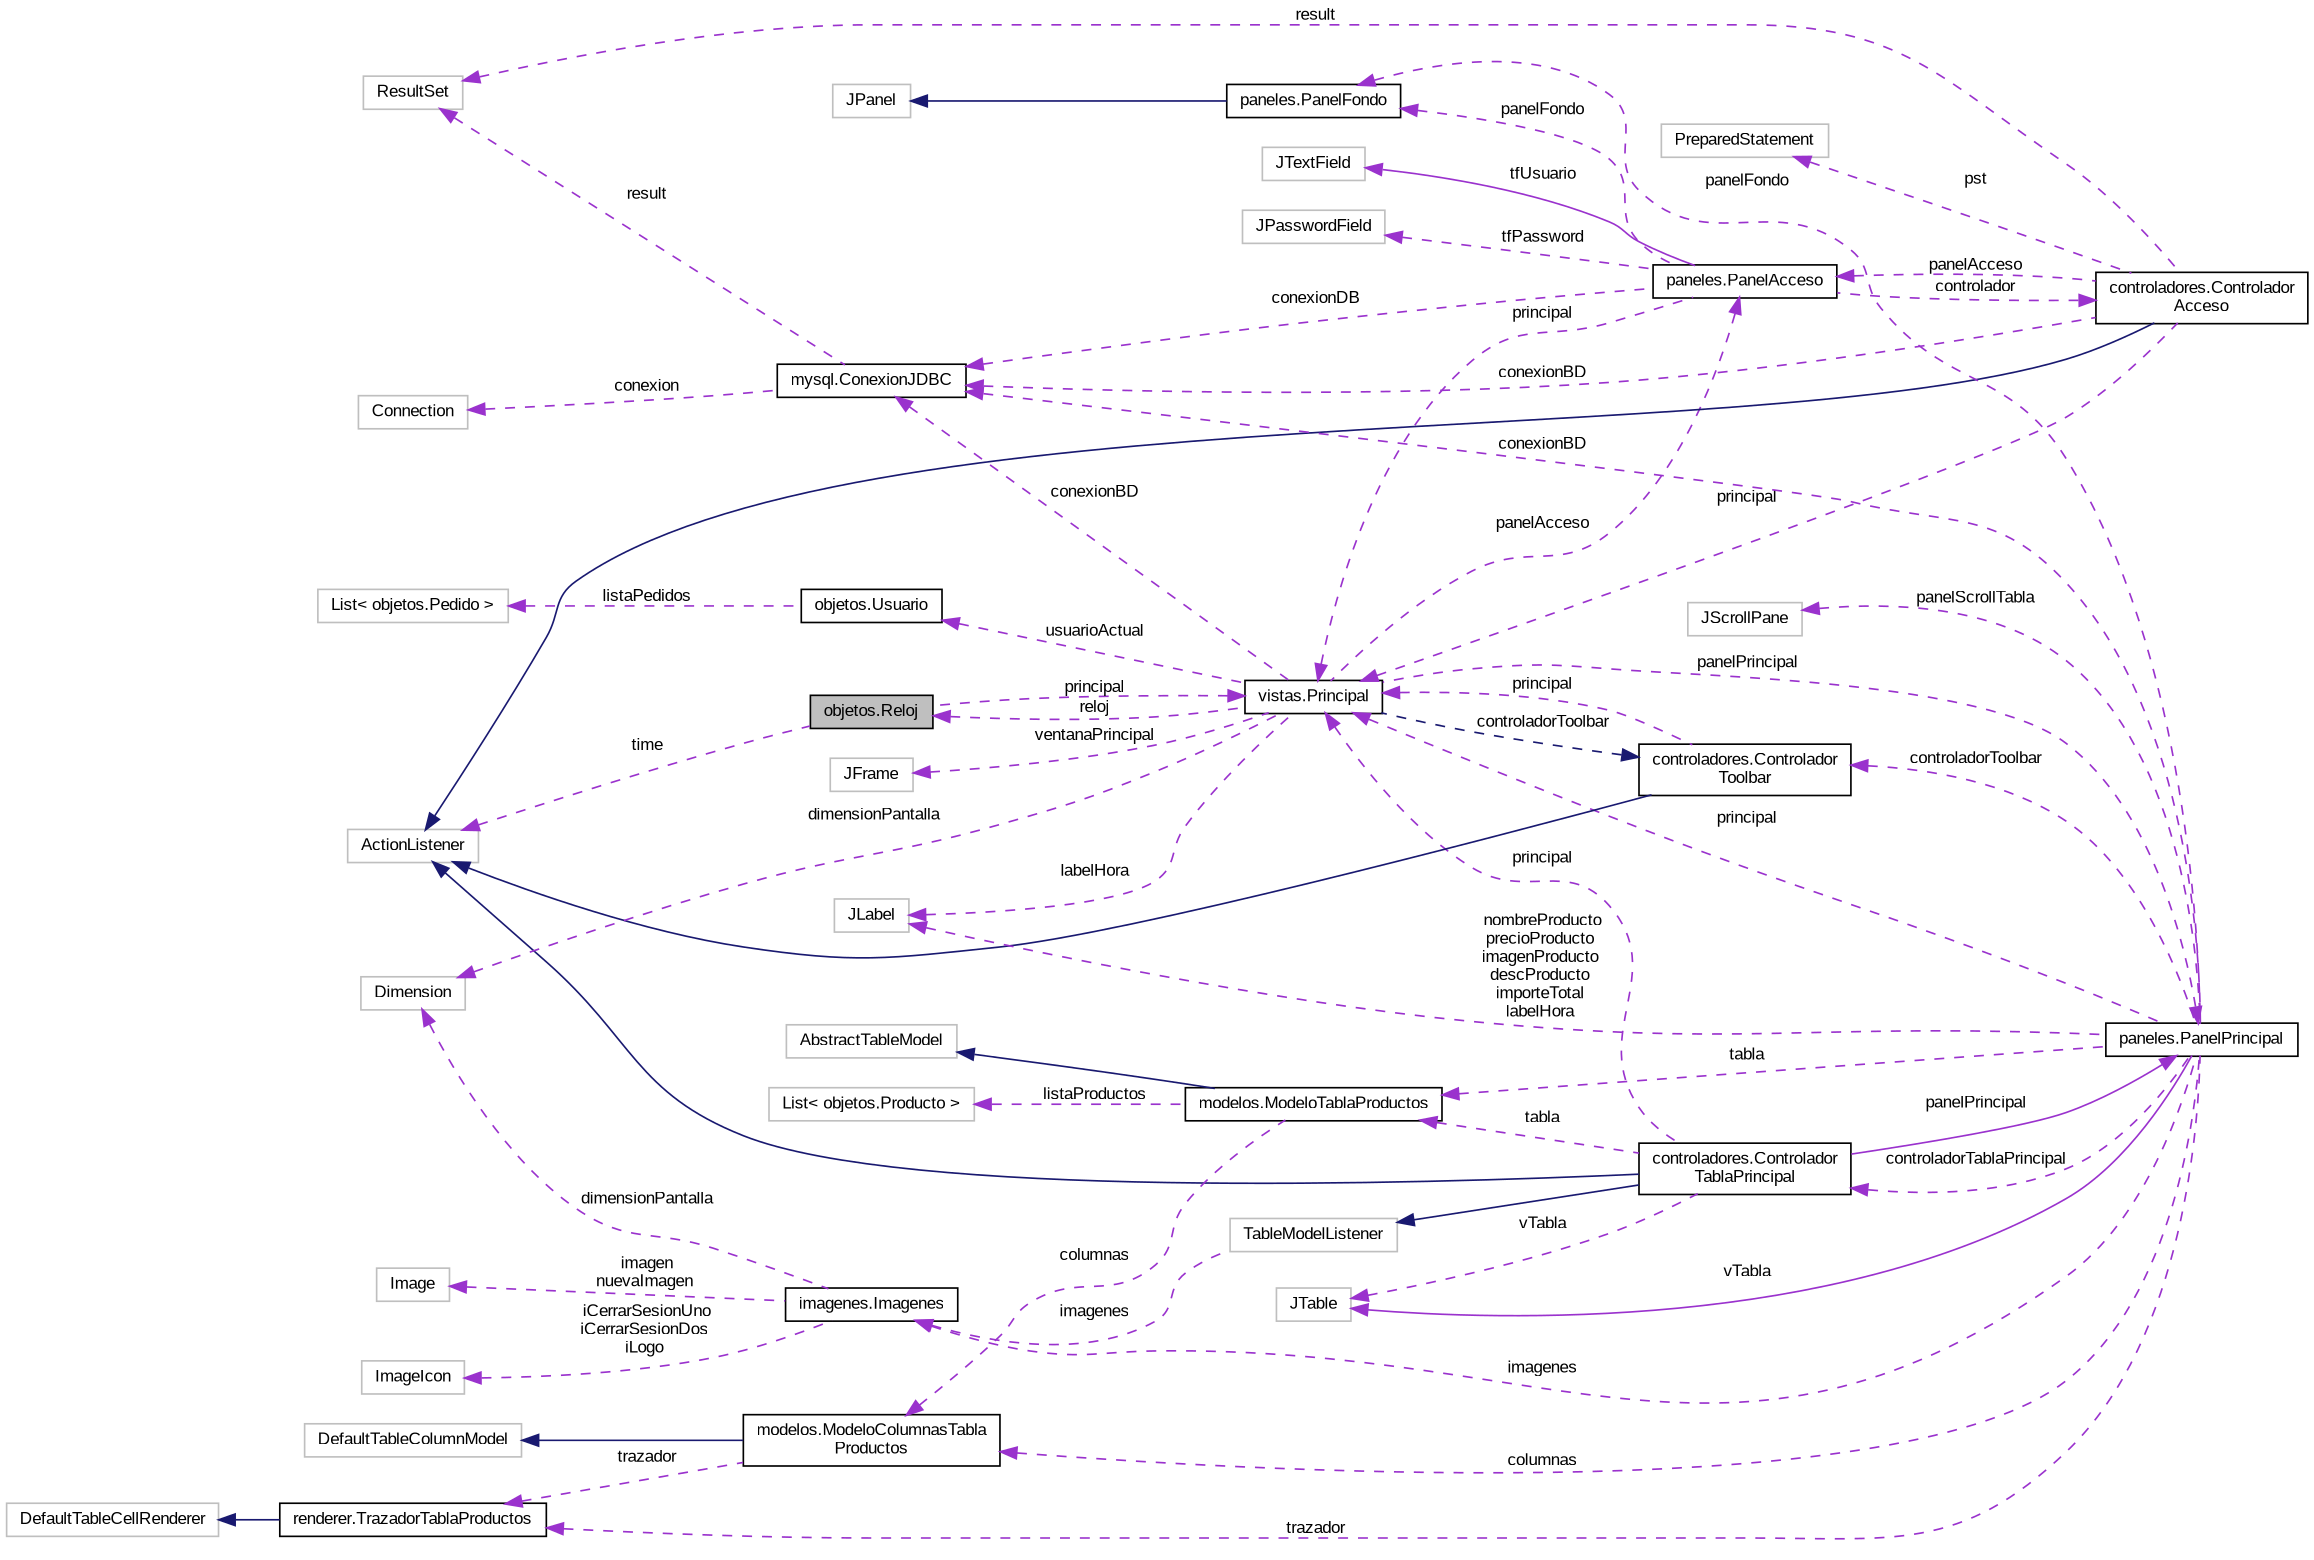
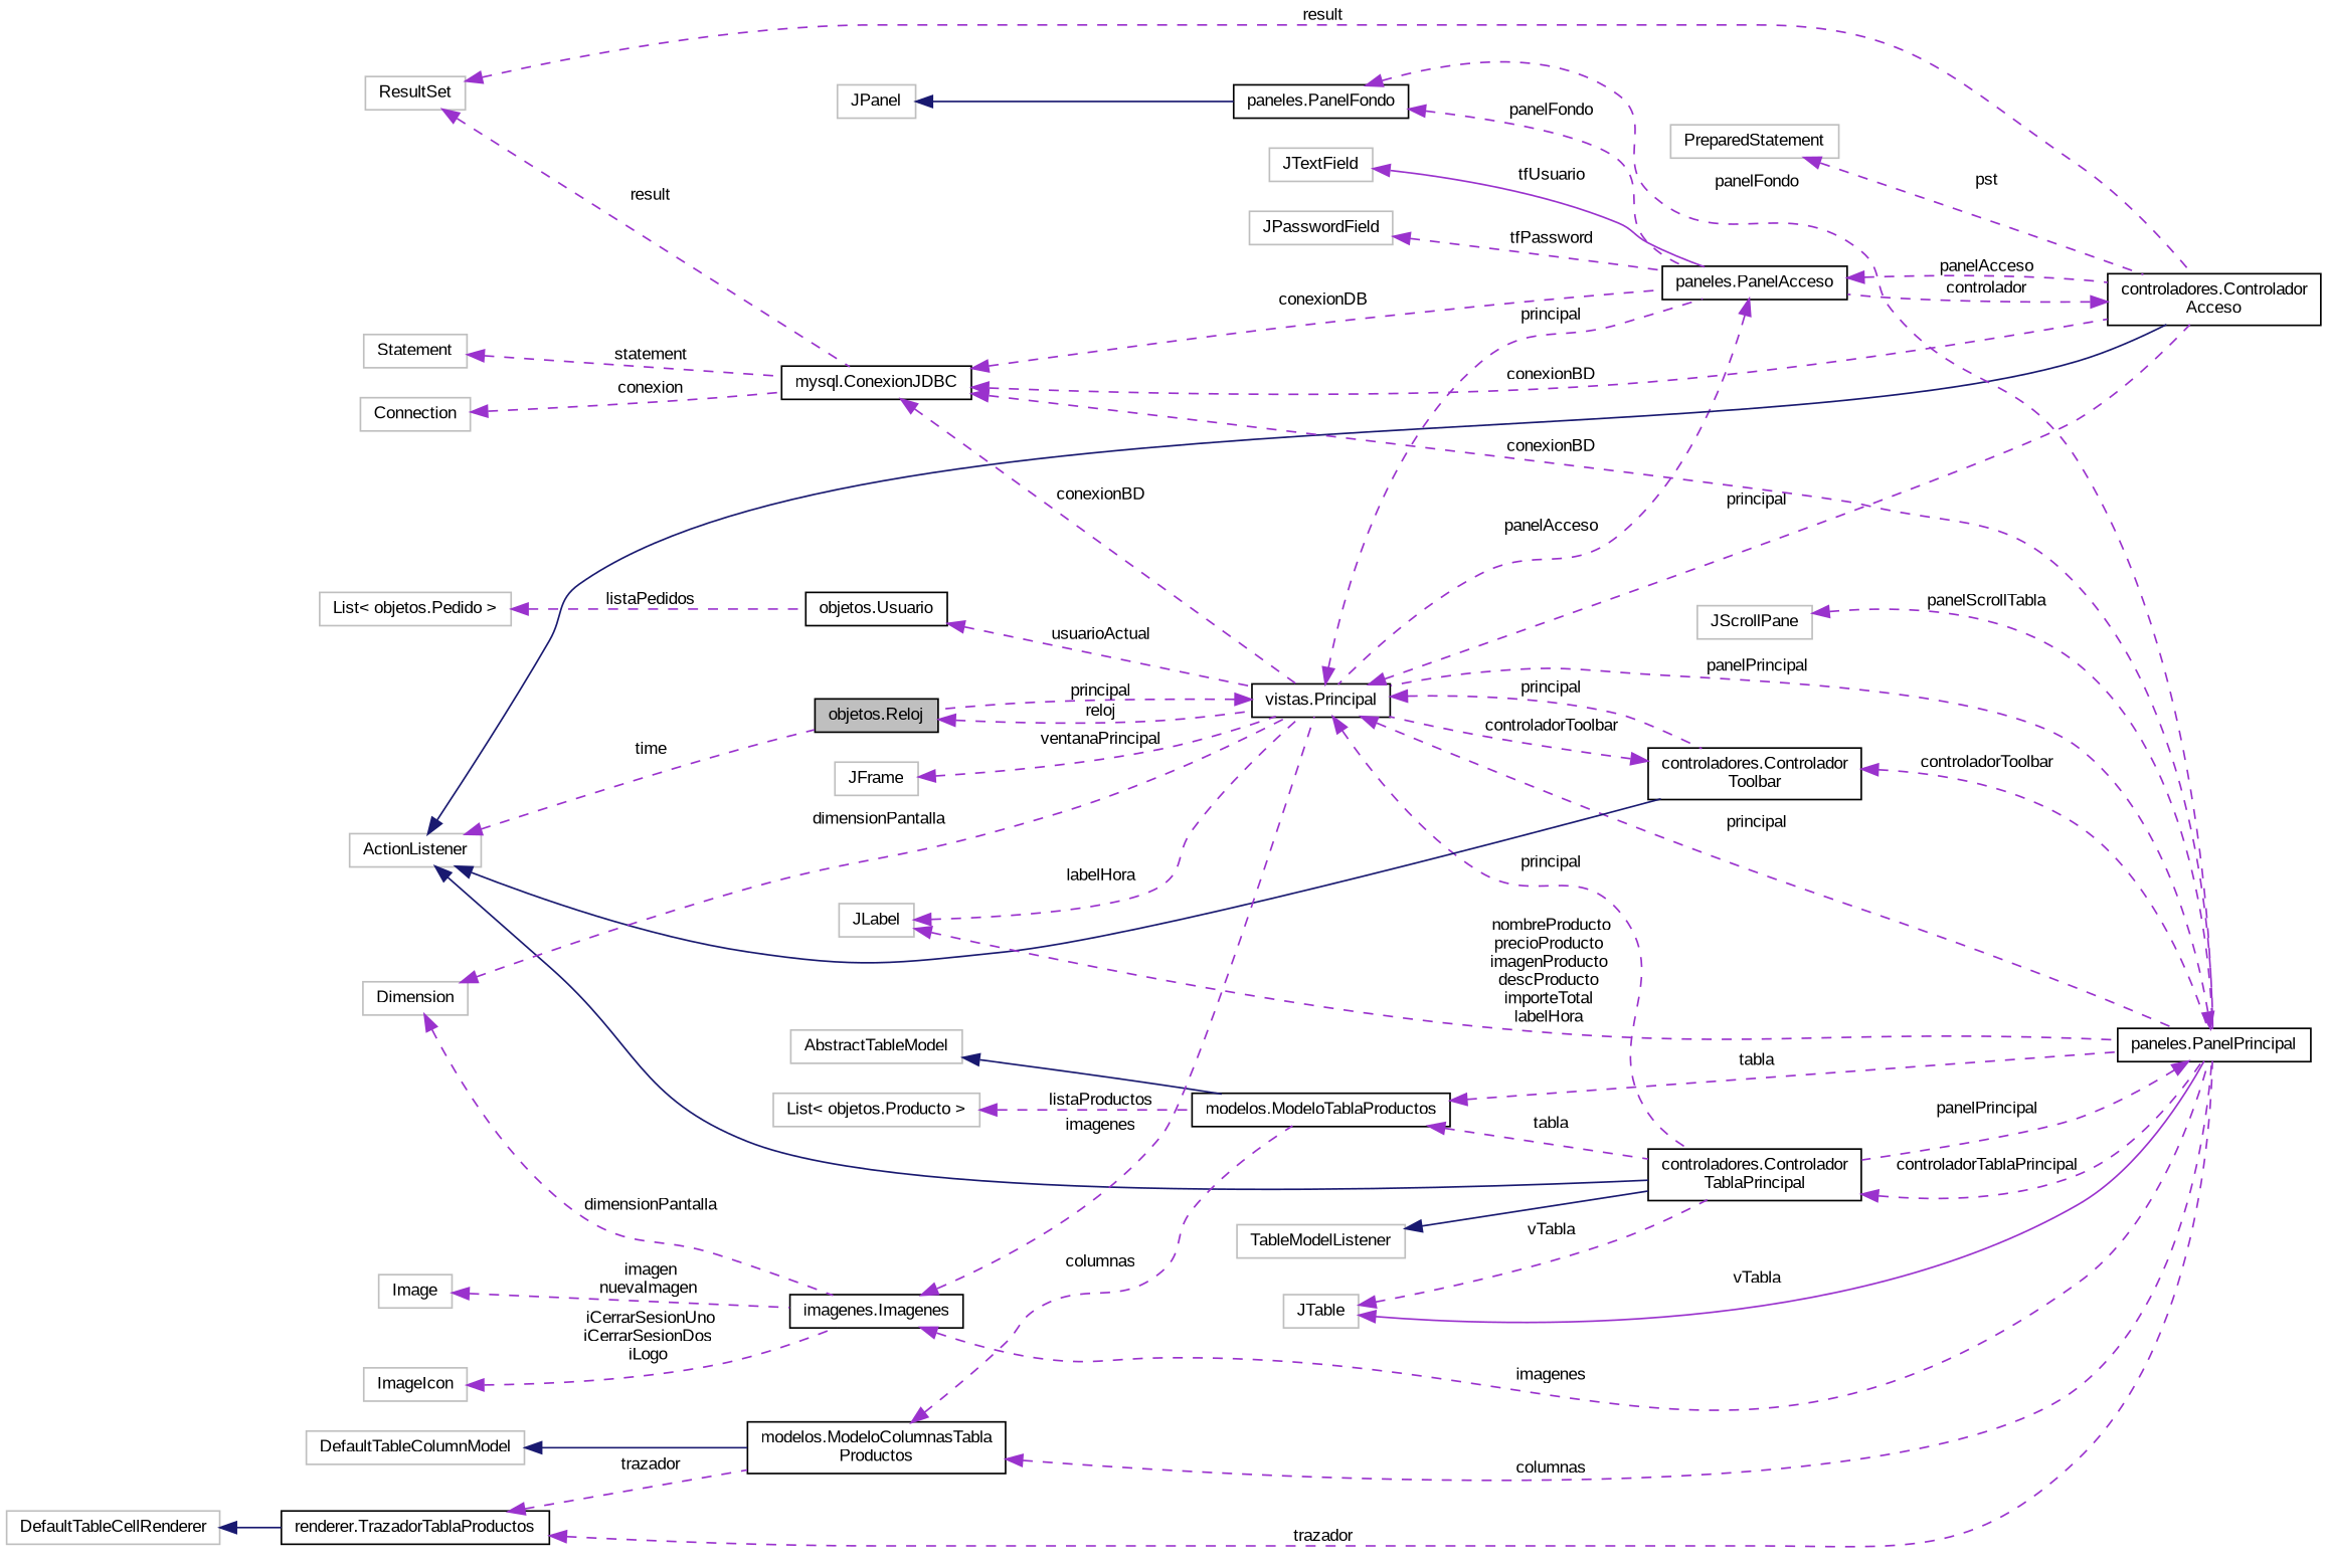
  digraph {
    fontname="Liberation Sans"
    rankdir=LR
    node [color=grey75 fillcolor=white fontname="Liberation Sans" fontsize=10 shape=record style=filled]
    edge [color=darkorchid3 dir=back fontname="Liberation Sans" fontsize=10 labelfontname=Helvetica labelfontsize=10 style=dashed]
    n1 [color=black fillcolor=grey75 fontcolor=black height=0.2 label="objetos.Reloj" width=0.4]
    n2 [color=black height=0.2 label="vistas.Principal" width=0.4]
    n3 [color=black height=0.2 label="controladores.Controlador\lTablaPrincipal" width=0.4]
    n4 [color=black height=0.2 label="controladores.Controlador\lToolbar" width=0.4]
    n5 [color=black height=0.2 label="controladores.Controlador\lAcceso" width=0.4]
    n6 [color=black height=0.2 label="paneles.PanelPrincipal" width=0.4]
    n7 [color=black height=0.2 label="paneles.PanelAcceso" width=0.4]
    n8 [height=0.2 label=ActionListener width=0.4]
    n9 [height=0.2 label=TableModelListener width=0.4]
    n10 [height=0.2 label=JTable width=0.4]
    n11 [color=black height=0.2 label="modelos.ModeloTablaProductos" width=0.4]
    n12 [height=0.2 label=AbstractTableModel width=0.4]
    n13 [color=black height=0.2 label="modelos.ModeloColumnasTabla\lProductos" width=0.4]
    n14 [height=0.2 label=DefaultTableColumnModel width=0.4]
    n15 [color=black height=0.2 label="renderer.TrazadorTablaProductos" width=0.4]
    n16 [height=0.2 label=DefaultTableCellRenderer width=0.4]
    n17 [height=0.2 label="List\< objetos.Producto \>" width=0.4]
    n18 [color=black height=0.2 label="mysql.ConexionJDBC" width=0.4]
+   n19 [height=0.2 label=Statement width=0.4]
    n20 [height=0.2 label=Connection width=0.4]
    n21 [height=0.2 label=ResultSet width=0.4]
    n22 [color=black height=0.2 label="paneles.PanelFondo" width=0.4]
    n23 [height=0.2 label=JPanel width=0.4]
    n24 [height=0.2 label=JLabel width=0.4]
    n25 [color=black height=0.2 label="imagenes.Imagenes" width=0.4]
    n26 [height=0.2 label=ImageIcon width=0.4]
    n27 [height=0.2 label=Image width=0.4]
    n28 [height=0.2 label=Dimension width=0.4]
    n29 [height=0.2 label=JScrollPane width=0.4]
    n30 [color=black height=0.2 label="objetos.Usuario" width=0.4]
    n31 [height=0.2 label="List\< objetos.Pedido \>" width=0.4]
    n32 [height=0.2 label=JFrame width=0.4]
    n33 [height=0.2 label=JTextField width=0.4]
    n34 [height=0.2 label=JPasswordField width=0.4]
    n35 [height=0.2 label=PreparedStatement width=0.4]
    n1 -> n2 [label=" reloj"]
    n2 -> n1 [label=" principal"]
    n2 -> n3 [label=" principal"]
    n2 -> n4 [label=" principal"]
    n2 -> n5 [label=" principal"]
    n2 -> n6 [label=" principal"]
    n2 -> n7 [label=" principal"]
    n3 -> n6 [label=" controladorTablaPrincipal"]
-   n4 -> n2 [color=midnightblue label=" controladorToolbar"]
+   n4 -> n2 [label=" controladorToolbar"]
    n4 -> n6 [label=" controladorToolbar"]
    n5 -> n7 [label=" controlador"]
    n6 -> n2 [label=" panelPrincipal"]
-   n6 -> n3 [label=" panelPrincipal" style=solid]
+   n6 -> n3 [label=" panelPrincipal"]
    n7 -> n2 [label=" panelAcceso"]
    n7 -> n5 [label=" panelAcceso"]
    n8 -> n1 [label=" time"]
    n8 -> n3 [color=midnightblue style=solid]
    n8 -> n4 [color=midnightblue style=solid]
    n8 -> n5 [color=midnightblue style=solid]
    n9 -> n3 [color=midnightblue style=solid]
    n10 -> n3 [label=" vTabla"]
    n10 -> n6 [label=" vTabla" style=solid]
    n11 -> n3 [label=" tabla"]
    n11 -> n6 [label=" tabla"]
    n12 -> n11 [color=midnightblue style=solid]
    n13 -> n6 [label=" columnas"]
    n13 -> n11 [label=" columnas"]
    n14 -> n13 [color=midnightblue style=solid]
    n15 -> n6 [label=" trazador"]
    n15 -> n13 [label=" trazador"]
    n16 -> n15 [color=midnightblue style=solid]
    n17 -> n11 [label=" listaProductos"]
    n18 -> n2 [label=" conexionBD"]
    n18 -> n5 [label=" conexionBD"]
    n18 -> n6 [label=" conexionBD"]
    n18 -> n7 [label=" conexionDB"]
+   n19 -> n18 [label=" statement"]
    n20 -> n18 [label=" conexion"]
    n21 -> n5 [label=" result"]
    n21 -> n18 [label=" result"]
    n22 -> n6 [label=" panelFondo"]
    n22 -> n7 [label=" panelFondo"]
    n23 -> n22 [color=midnightblue style=solid]
    n24 -> n2 [label=" labelHora"]
    n24 -> n6 [label=" nombreProducto\nprecioProducto\nimagenProducto\ndescProducto\nimporteTotal\nlabelHora"]
-   n25 -> n9 [label=" imagenes"]
+   n25 -> n2 [label=" imagenes"]
    n25 -> n6 [label=" imagenes"]
    n26 -> n25 [label=" iCerrarSesionUno\niCerrarSesionDos\niLogo"]
    n27 -> n25 [label=" imagen\nnuevaImagen"]
    n28 -> n2 [label=" dimensionPantalla"]
    n28 -> n25 [label=" dimensionPantalla"]
    n29 -> n6 [label=" panelScrollTabla"]
    n30 -> n2 [label=" usuarioActual"]
    n31 -> n30 [label=" listaPedidos"]
    n32 -> n2 [label=" ventanaPrincipal"]
    n33 -> n7 [label=" tfUsuario" style=solid]
    n34 -> n7 [label=" tfPassword"]
    n35 -> n5 [label=" pst"]
  }
